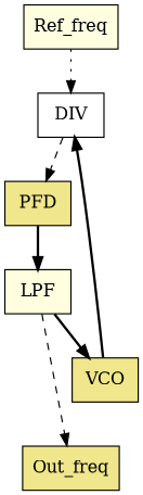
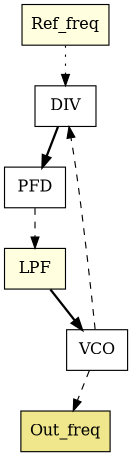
  digraph {
    rankdir=TB
    node [fillcolor=white shape=box style=filled]
    edge [style=bold]
    DIV
    Ref_freq [fillcolor=lightyellow]
-   PFD [fillcolor=khaki]
+   PFD
    LPF [fillcolor=lightyellow]
-   VCO [fillcolor=khaki]
+   VCO
    Out_freq [fillcolor=khaki]
-   DIV -> PFD [style=dashed]
+   DIV -> PFD
    Ref_freq -> DIV [style=dotted]
-   PFD -> LPF
+   PFD -> LPF [style=dashed]
    LPF -> VCO
-   VCO -> DIV
-   LPF -> Out_freq [style=dashed]
+   VCO -> DIV [style=dashed]
+   VCO -> Out_freq [style=dashed]
  }
